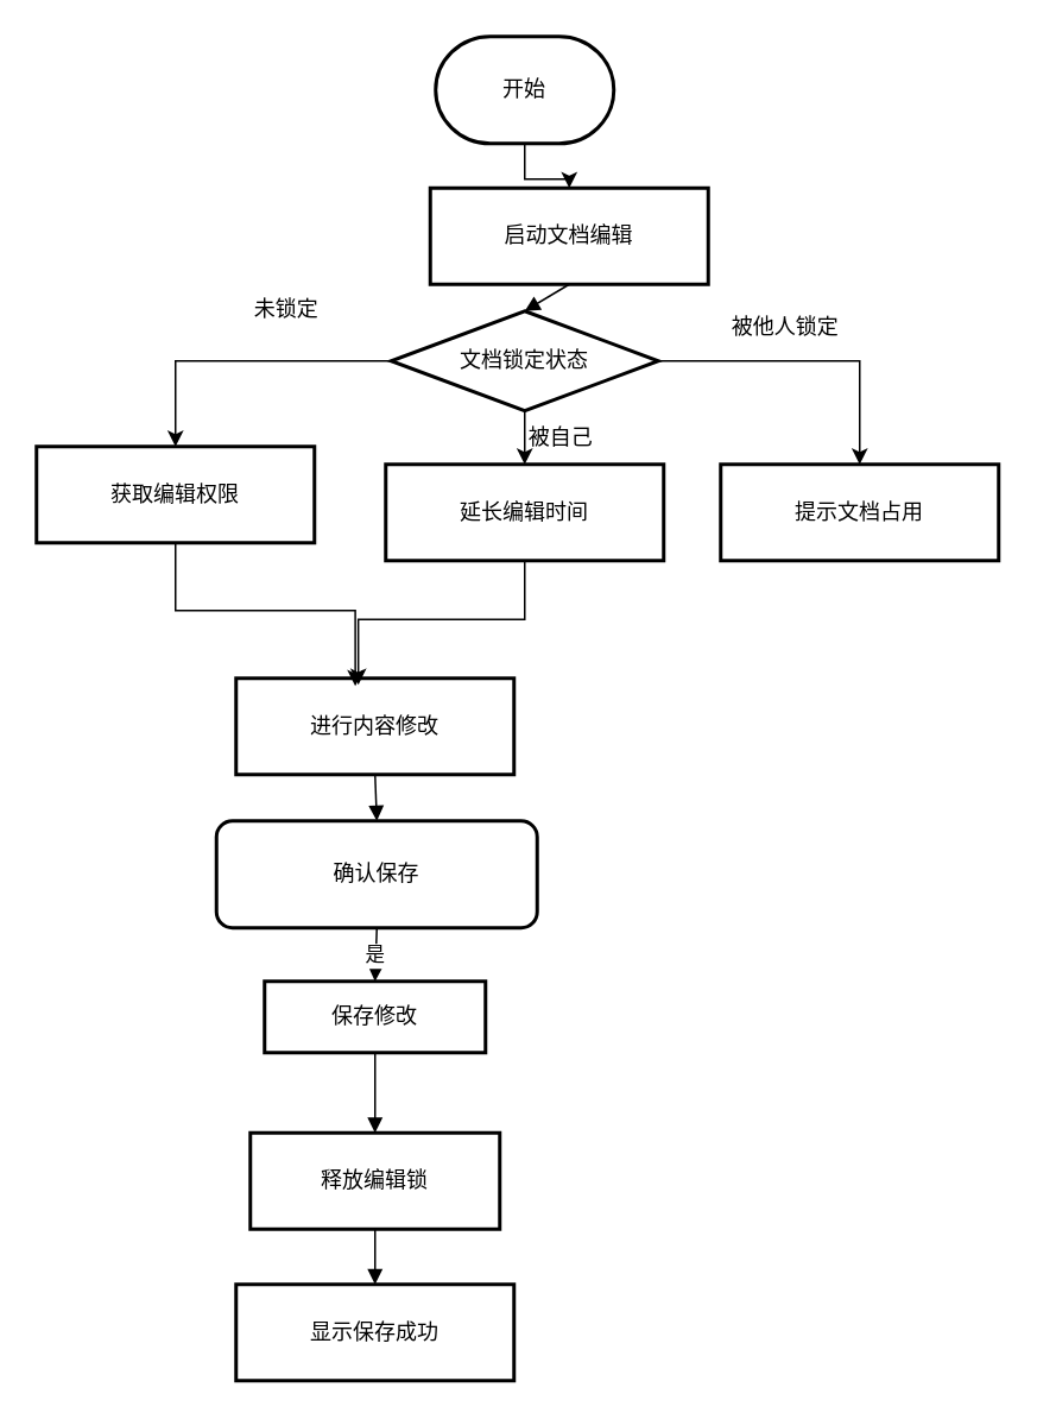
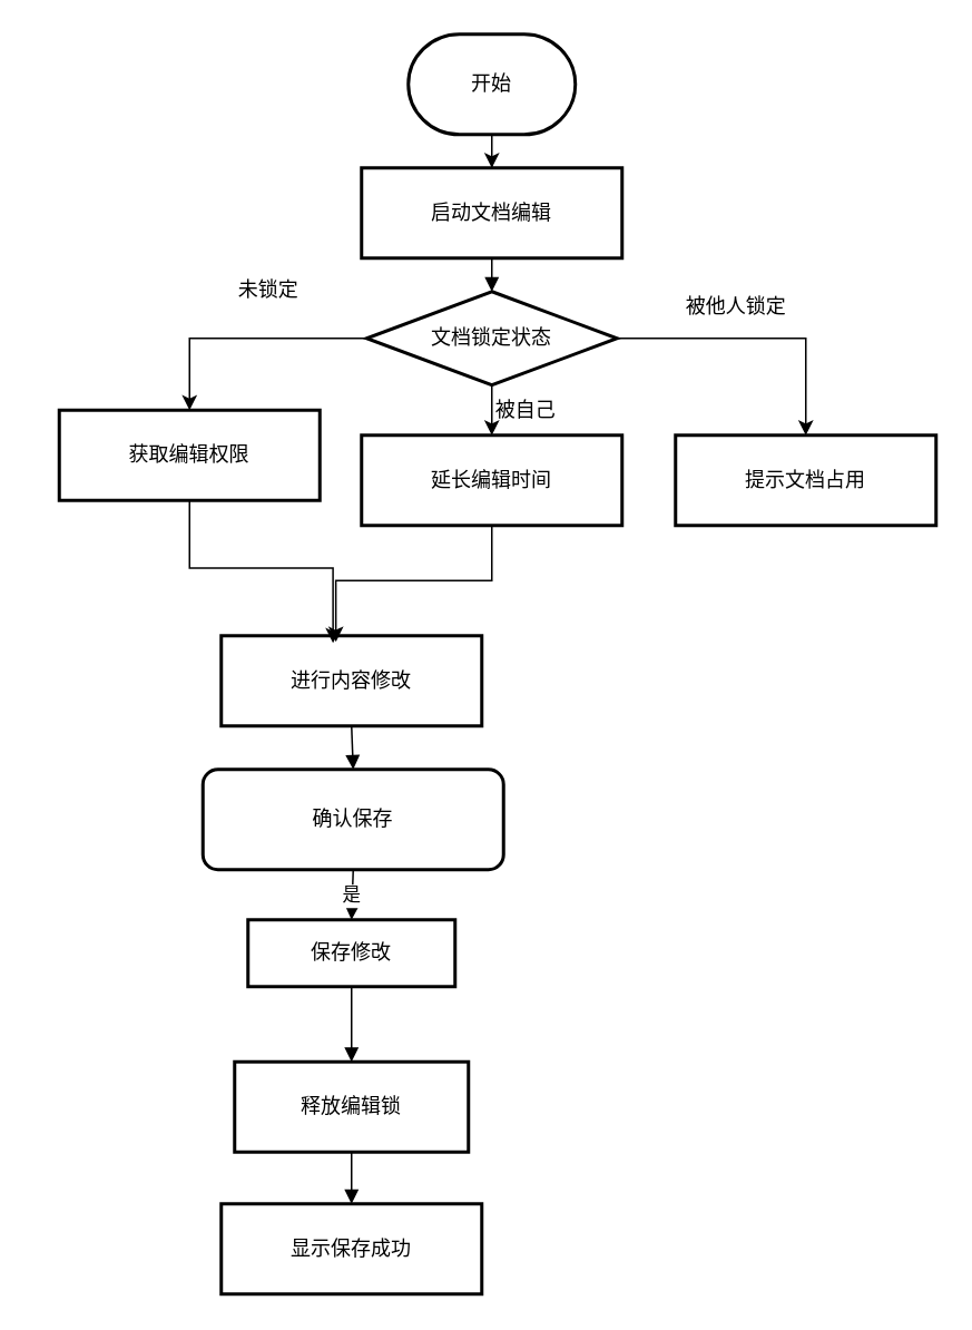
  <mxCell id="0" />
  <mxCell id="1" parent="0" />
- <mxCell id="2" value="启动文档编辑" style="whiteSpace=wrap;strokeWidth=2;" vertex="1" parent="1"><mxGeometry x="241" y="105" width="156" height="54" as="geometry" /></mxCell>
+ <mxCell id="2" value="启动文档编辑" style="whiteSpace=wrap;strokeWidth=2;" vertex="1" parent="1"><mxGeometry x="216" y="100" width="156" height="54" as="geometry" /></mxCell>
  <mxCell id="3" style="edgeStyle=orthogonalEdgeStyle;rounded=0;orthogonalLoop=1;jettySize=auto;html=1;entryX=0.5;entryY=0;entryDx=0;entryDy=0;" edge="1" parent="1" source="6" target="14"><mxGeometry relative="1" as="geometry" /></mxCell>
  <mxCell id="4" style="edgeStyle=orthogonalEdgeStyle;rounded=0;orthogonalLoop=1;jettySize=auto;html=1;entryX=0.5;entryY=0;entryDx=0;entryDy=0;" edge="1" parent="1" source="6" target="13"><mxGeometry relative="1" as="geometry" /></mxCell>
  <mxCell id="5" style="edgeStyle=orthogonalEdgeStyle;rounded=0;orthogonalLoop=1;jettySize=auto;html=1;entryX=0.5;entryY=0;entryDx=0;entryDy=0;" edge="1" parent="1" source="6" target="7"><mxGeometry relative="1" as="geometry" /></mxCell>
  <mxCell id="6" value="文档锁定状态" style="rhombus;strokeWidth=2;whiteSpace=wrap;" vertex="1" parent="1"><mxGeometry x="219" y="174" width="150" height="56" as="geometry" /></mxCell>
- <mxCell id="7" value="获取编辑权限" style="whiteSpace=wrap;strokeWidth=2;" vertex="1" parent="1"><mxGeometry x="20" y="250" width="156" height="54" as="geometry" /></mxCell>
+ <mxCell id="7" value="获取编辑权限" style="whiteSpace=wrap;strokeWidth=2;" vertex="1" parent="1"><mxGeometry x="35" y="245" width="156" height="54" as="geometry" /></mxCell>
  <mxCell id="8" value="进行内容修改" style="whiteSpace=wrap;strokeWidth=2;" vertex="1" parent="1"><mxGeometry x="132" y="380" width="156" height="54" as="geometry" /></mxCell>
  <mxCell id="9" value="确认保存" style="strokeWidth=2;whiteSpace=wrap;rounded=1;" vertex="1" parent="1"><mxGeometry x="121" y="460" width="180" height="60" as="geometry" /></mxCell>
  <mxCell id="10" value="保存修改" style="whiteSpace=wrap;strokeWidth=2;" vertex="1" parent="1"><mxGeometry x="148" y="550" width="124" height="40" as="geometry" /></mxCell>
  <mxCell id="11" value="释放编辑锁" style="whiteSpace=wrap;strokeWidth=2;" vertex="1" parent="1"><mxGeometry x="140" y="635" width="140" height="54" as="geometry" /></mxCell>
  <mxCell id="12" value="显示保存成功" style="whiteSpace=wrap;strokeWidth=2;" vertex="1" parent="1"><mxGeometry x="132" y="720" width="156" height="54" as="geometry" /></mxCell>
  <mxCell id="13" value="延长编辑时间" style="whiteSpace=wrap;strokeWidth=2;" vertex="1" parent="1"><mxGeometry x="216" y="260" width="156" height="54" as="geometry" /></mxCell>
  <mxCell id="14" value="提示文档占用" style="whiteSpace=wrap;strokeWidth=2;" vertex="1" parent="1"><mxGeometry x="404" y="260" width="156" height="54" as="geometry" /></mxCell>
  <mxCell id="15" value="" style="curved=1;startArrow=none;endArrow=block;exitX=0.5;exitY=1;entryX=0.5;entryY=0;rounded=0;" edge="1" parent="1" source="2" target="6"><mxGeometry relative="1" as="geometry"><Array as="points" /></mxGeometry></mxCell>
  <mxCell id="16" value="" style="curved=1;startArrow=none;endArrow=block;exitX=0.5;exitY=1.01;entryX=0.5;entryY=0;rounded=0;" edge="1" parent="1" source="8" target="9"><mxGeometry relative="1" as="geometry"><Array as="points" /></mxGeometry></mxCell>
  <mxCell id="17" value="是" style="curved=1;startArrow=none;endArrow=block;exitX=0.5;exitY=1;entryX=0.5;entryY=0;rounded=0;" edge="1" parent="1" source="9" target="10"><mxGeometry relative="1" as="geometry"><Array as="points" /></mxGeometry></mxCell>
  <mxCell id="18" value="" style="curved=1;startArrow=none;endArrow=block;exitX=0.5;exitY=1;entryX=0.5;entryY=0;rounded=0;" edge="1" parent="1" source="10" target="11"><mxGeometry relative="1" as="geometry"><Array as="points" /></mxGeometry></mxCell>
  <mxCell id="19" value="" style="curved=1;startArrow=none;endArrow=block;exitX=0.5;exitY=1;entryX=0.5;entryY=0;rounded=0;" edge="1" parent="1" source="11" target="12"><mxGeometry relative="1" as="geometry"><Array as="points" /></mxGeometry></mxCell>
  <mxCell id="20" value="" style="edgeStyle=orthogonalEdgeStyle;rounded=0;orthogonalLoop=1;jettySize=auto;html=1;" edge="1" parent="1" source="21" target="2"><mxGeometry relative="1" as="geometry" /></mxCell>
  <mxCell id="21" value="开始" style="strokeWidth=2;html=1;shape=mxgraph.flowchart.terminator;whiteSpace=wrap;" vertex="1" parent="1"><mxGeometry x="244" y="20" width="100" height="60" as="geometry" /></mxCell>
  <mxCell id="22" value="被他人锁定" style="text;html=1;align=center;verticalAlign=middle;resizable=0;points=[];autosize=1;strokeColor=none;fillColor=none;" vertex="1" parent="1"><mxGeometry x="400" y="168" width="80" height="30" as="geometry" /></mxCell>
  <mxCell id="23" value="被自己" style="text;html=1;align=center;verticalAlign=middle;resizable=0;points=[];autosize=1;strokeColor=none;fillColor=none;" vertex="1" parent="1"><mxGeometry x="284" y="230" width="60" height="30" as="geometry" /></mxCell>
  <mxCell id="24" value="未锁定" style="text;html=1;align=center;verticalAlign=middle;resizable=0;points=[];autosize=1;strokeColor=none;fillColor=none;" vertex="1" parent="1"><mxGeometry x="130" y="158" width="60" height="30" as="geometry" /></mxCell>
  <mxCell id="25" style="edgeStyle=orthogonalEdgeStyle;rounded=0;orthogonalLoop=1;jettySize=auto;html=1;entryX=0.429;entryY=0.081;entryDx=0;entryDy=0;entryPerimeter=0;" edge="1" parent="1" source="7" target="8"><mxGeometry relative="1" as="geometry" /></mxCell>
  <mxCell id="26" style="edgeStyle=orthogonalEdgeStyle;rounded=0;orthogonalLoop=1;jettySize=auto;html=1;entryX=0.44;entryY=0.067;entryDx=0;entryDy=0;entryPerimeter=0;" edge="1" parent="1" source="13" target="8"><mxGeometry relative="1" as="geometry" /></mxCell>
